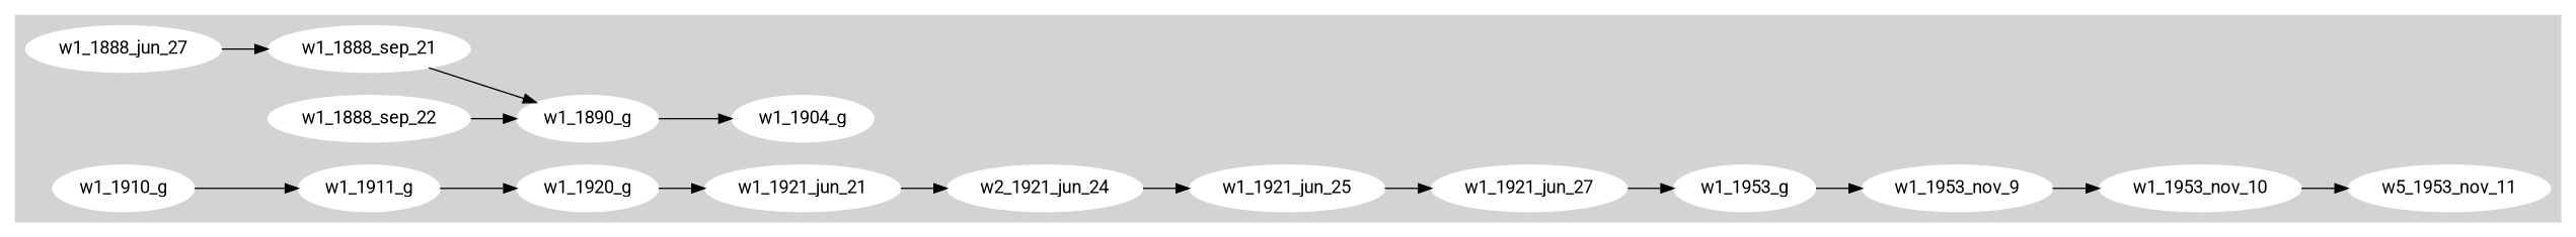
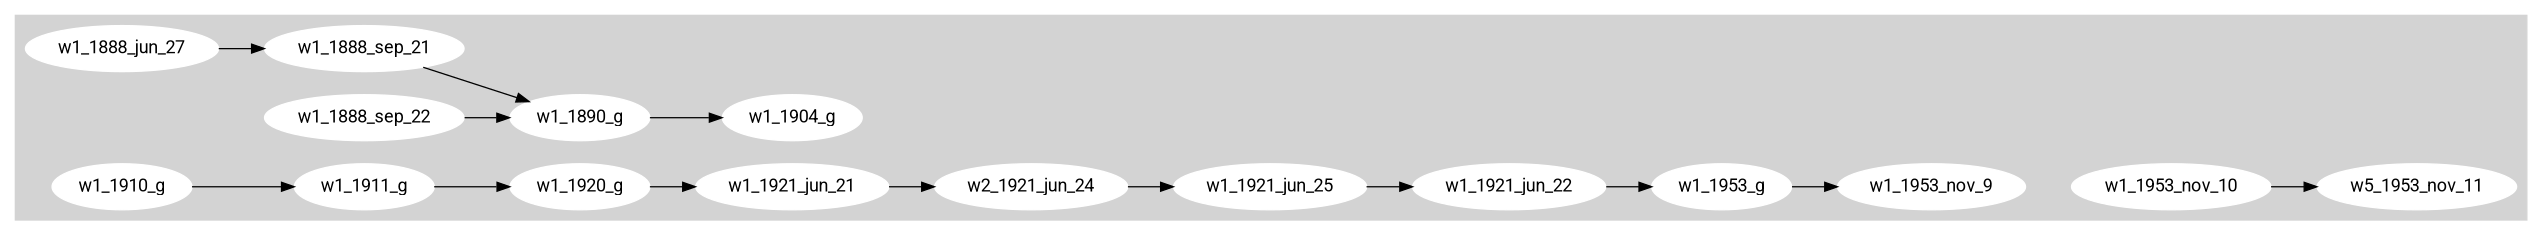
  digraph {
    fontname=Roboto
    rankdir=LR
    node [color=white fontname=Roboto style=filled]
    edge [fontname=Roboto]
    w1_1888_jun_27
    w1_1888_sep_21
    w1_1888_sep_22
    w1_1890_g
    w1_1904_g
    w1_1910_g
    w1_1911_g
    w1_1920_g
    w1_1921_jun_21
    n10 [label=w2_1921_jun_24]
    w1_1921_jun_25
-   w1_1921_jun_27
+   w1_1921_jun_27 [label=w1_1921_jun_22]
    w1_1953_g
    w1_1953_nov_9
    w1_1953_nov_10
    n16 [label=w5_1953_nov_11]
    subgraph cluster_1 {
      color=lightgrey
      style=filled
      w1_1888_jun_27
      w1_1888_sep_21
      w1_1888_sep_22
      w1_1890_g
      w1_1904_g
      w1_1910_g
      w1_1911_g
      w1_1920_g
      w1_1921_jun_21
      n10
      w1_1921_jun_25
      w1_1921_jun_27
      w1_1953_g
      w1_1953_nov_9
      w1_1953_nov_10
      n16
    }
    subgraph cluster_2 {
    }
    subgraph cluster_3 {
    }
    w1_1888_jun_27 -> w1_1888_sep_21
    w1_1888_sep_21 -> w1_1890_g
    w1_1888_sep_22 -> w1_1890_g
    w1_1890_g -> w1_1904_g
    w1_1910_g -> w1_1911_g
    w1_1911_g -> w1_1920_g
    w1_1920_g -> w1_1921_jun_21
    w1_1921_jun_21 -> n10
    n10 -> w1_1921_jun_25
    w1_1921_jun_25 -> w1_1921_jun_27
    w1_1921_jun_27 -> w1_1953_g
    w1_1953_g -> w1_1953_nov_9
-   w1_1953_nov_9 -> w1_1953_nov_10
    w1_1953_nov_10 -> n16
  }
